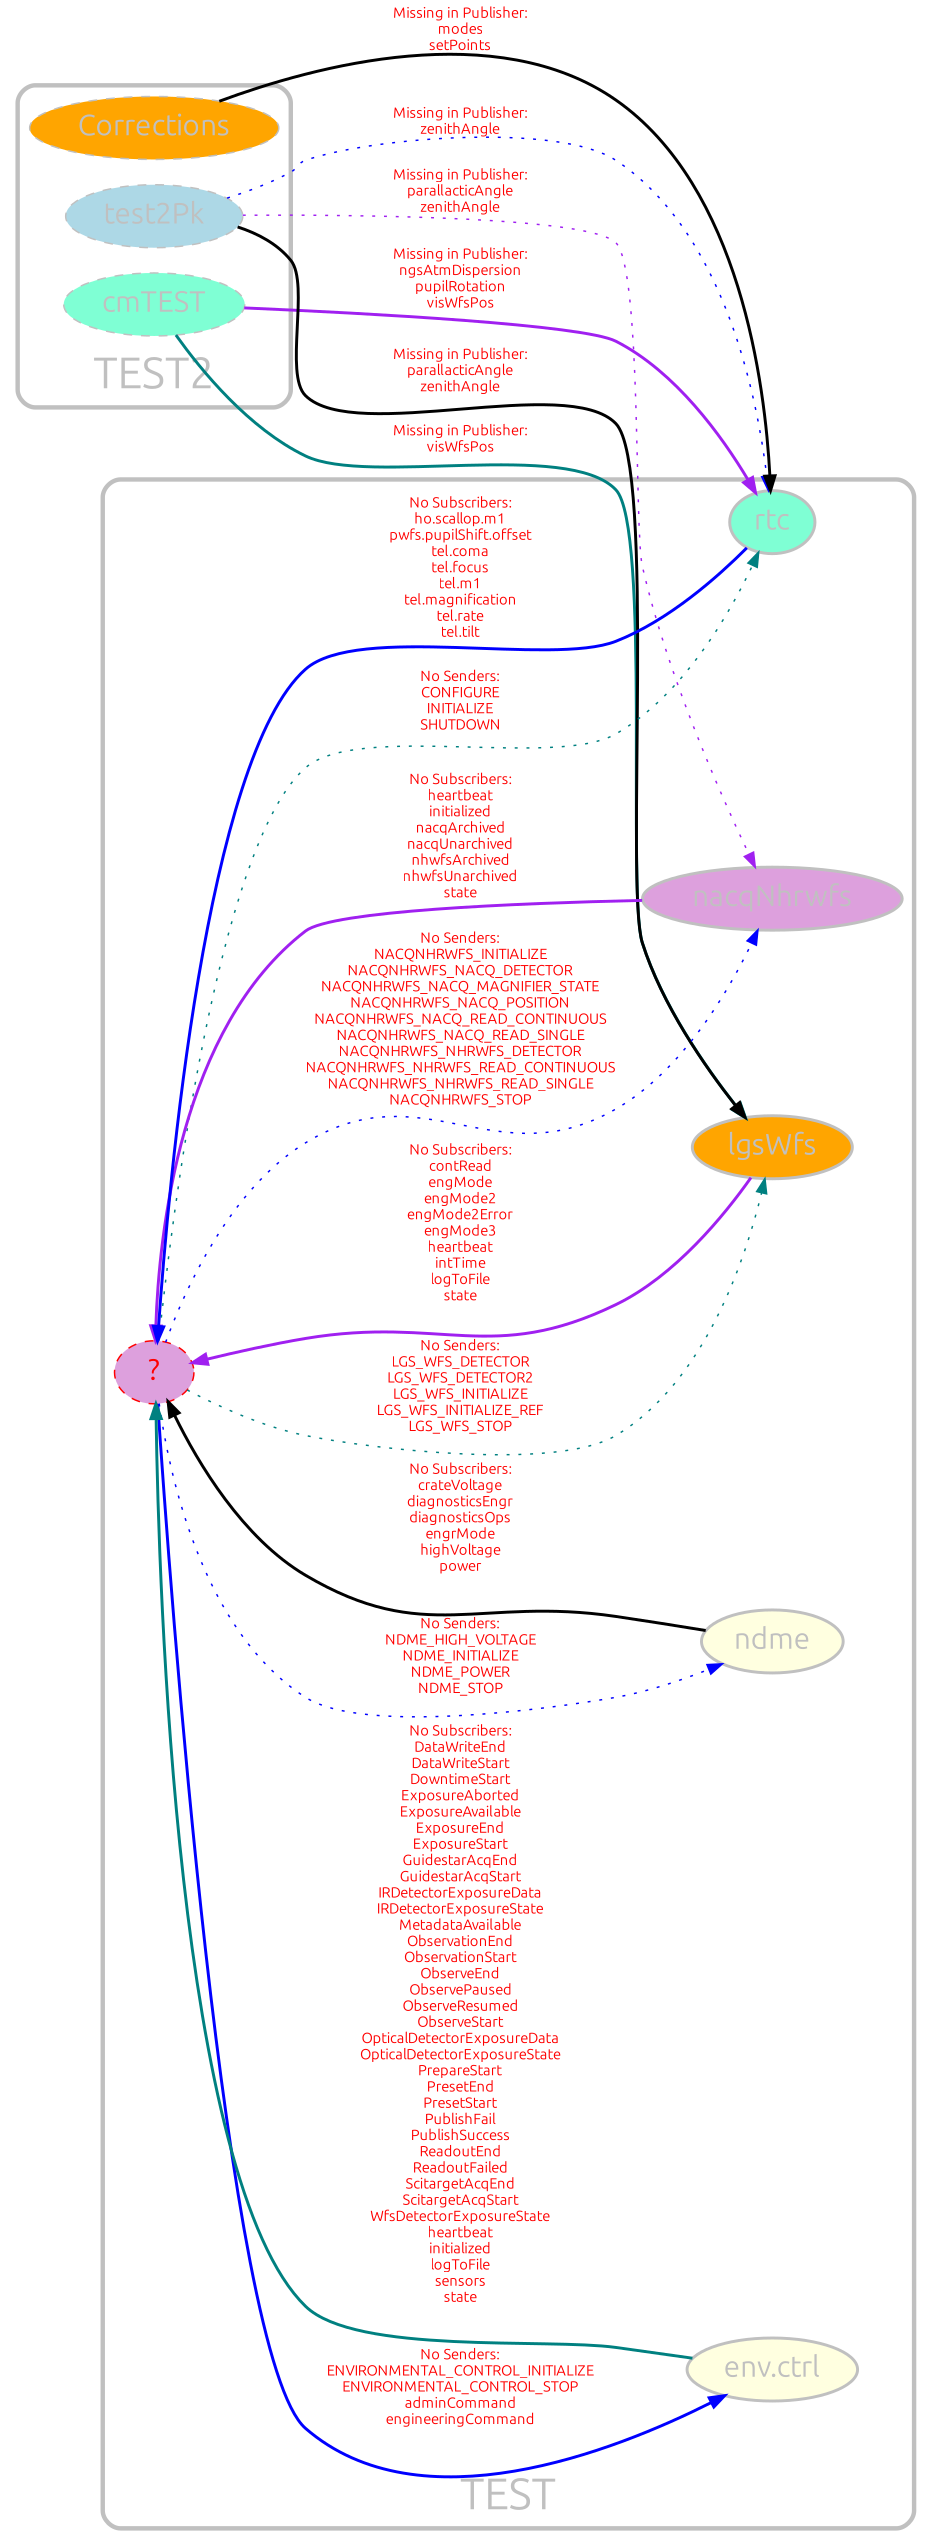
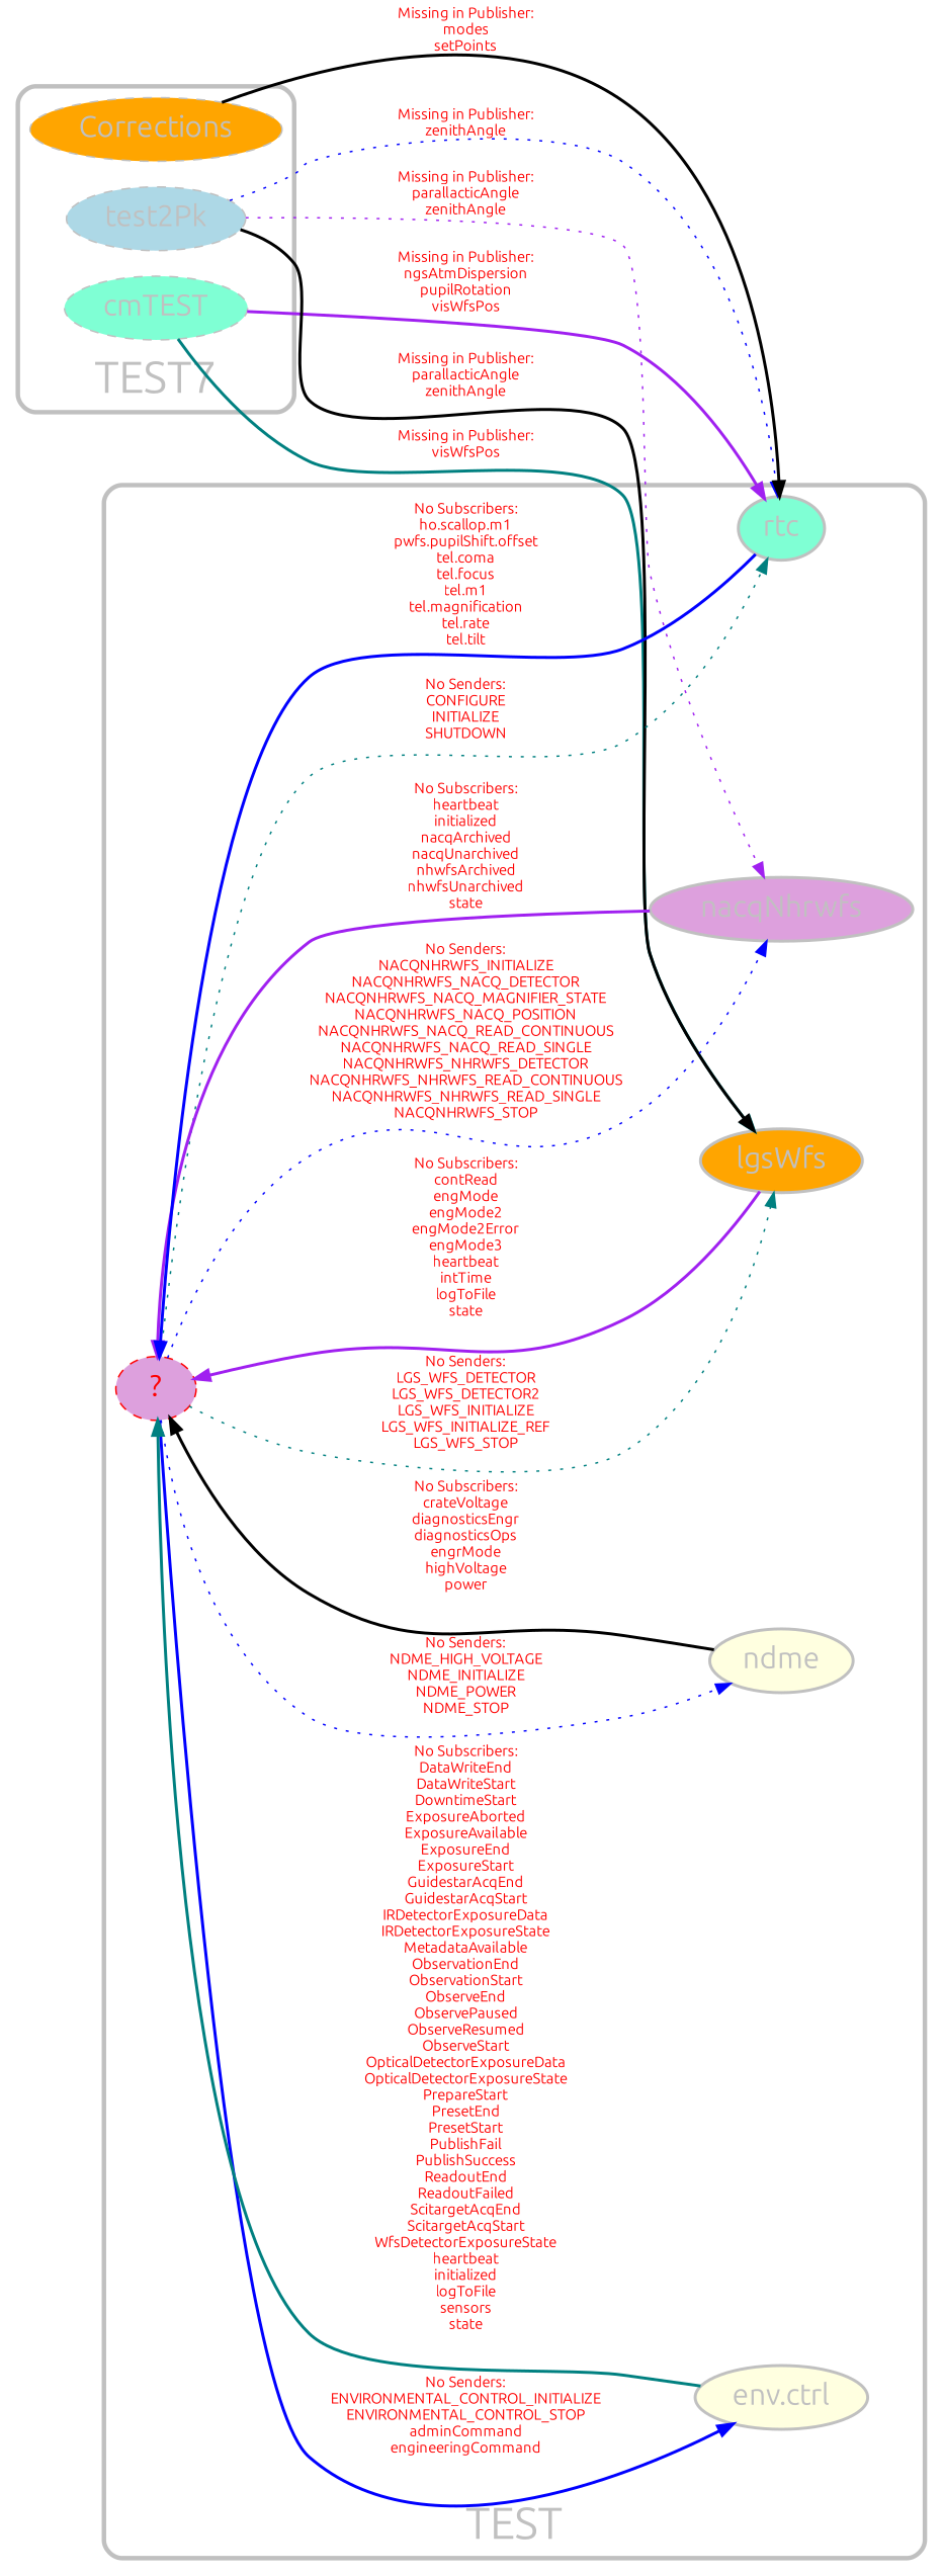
  digraph {
    splines=true
    rankdir=LR
    fontname=Ubuntu
    node [color=grey fontcolor=grey fontsize=20 style="bold,filled" fillcolor=aquamarine fontname=Ubuntu]
    edge [color=blue fontcolor=red fontsize=10 style=bold fontname=Ubuntu]
    n1 [label=cmTEST style="dashed,filled"]
    n2 [label=test2Pk style="dashed,filled" fillcolor=lightblue]
    n3 [label=Corrections style="dashed,filled" fillcolor=orange]
    n4 [color=red fontcolor=red label="?" style="dashed,filled" fillcolor=plum]
    n5 [label=lgsWfs fillcolor=orange]
    n6 [label=nacqNhrwfs fillcolor=plum]
    n7 [label="env.ctrl" fillcolor=lightyellow]
    n8 [label=ndme fillcolor=lightyellow]
    n9 [label=rtc]
    subgraph cluster_1 {
      color=grey
      fontcolor=grey
      fontsize=30
-     label=TEST2
+     label=TEST7
      labelloc=b
      penwidth=3
      style=rounded
      n1
      n2
      n3
    }
    subgraph cluster_2 {
      color=grey
      fontcolor=grey
      fontsize=30
      label=TEST
      labelloc=b
      penwidth=3
      style=rounded
      n4
      n5
      n6
      n7
      n8
      n9
    }
    n1 -> n5 [color=teal label="Missing in Publisher:\nvisWfsPos"]
    n1 -> n9 [color=purple label="Missing in Publisher:\nngsAtmDispersion\npupilRotation\nvisWfsPos"]
    n2 -> n5 [color=black label="Missing in Publisher:\nparallacticAngle\nzenithAngle"]
    n2 -> n6 [color=purple label="Missing in Publisher:\nparallacticAngle\nzenithAngle" style=dotted]
    n2 -> n9 [label="Missing in Publisher:\nzenithAngle" style=dotted]
    n3 -> n9 [color=black label="Missing in Publisher:\nmodes\nsetPoints"]
    n4 -> n5 [color=teal label="No Senders:\nLGS_WFS_DETECTOR\nLGS_WFS_DETECTOR2\nLGS_WFS_INITIALIZE\nLGS_WFS_INITIALIZE_REF\nLGS_WFS_STOP" style=dotted]
    n4 -> n6 [label="No Senders:\nNACQNHRWFS_INITIALIZE\nNACQNHRWFS_NACQ_DETECTOR\nNACQNHRWFS_NACQ_MAGNIFIER_STATE\nNACQNHRWFS_NACQ_POSITION\nNACQNHRWFS_NACQ_READ_CONTINUOUS\nNACQNHRWFS_NACQ_READ_SINGLE\nNACQNHRWFS_NHRWFS_DETECTOR\nNACQNHRWFS_NHRWFS_READ_CONTINUOUS\nNACQNHRWFS_NHRWFS_READ_SINGLE\nNACQNHRWFS_STOP" style=dotted]
    n4 -> n7 [label="No Senders:\nENVIRONMENTAL_CONTROL_INITIALIZE\nENVIRONMENTAL_CONTROL_STOP\nadminCommand\nengineeringCommand"]
    n4 -> n8 [label="No Senders:\nNDME_HIGH_VOLTAGE\nNDME_INITIALIZE\nNDME_POWER\nNDME_STOP" style=dotted]
    n4 -> n9 [color=teal label="No Senders:\nCONFIGURE\nINITIALIZE\nSHUTDOWN" style=dotted]
    n5 -> n4 [color=purple label="No Subscribers:\ncontRead\nengMode\nengMode2\nengMode2Error\nengMode3\nheartbeat\nintTime\nlogToFile\nstate"]
    n6 -> n4 [color=purple label="No Subscribers:\nheartbeat\ninitialized\nnacqArchived\nnacqUnarchived\nnhwfsArchived\nnhwfsUnarchived\nstate"]
    n7 -> n4 [color=teal label="No Subscribers:\nDataWriteEnd\nDataWriteStart\nDowntimeStart\nExposureAborted\nExposureAvailable\nExposureEnd\nExposureStart\nGuidestarAcqEnd\nGuidestarAcqStart\nIRDetectorExposureData\nIRDetectorExposureState\nMetadataAvailable\nObservationEnd\nObservationStart\nObserveEnd\nObservePaused\nObserveResumed\nObserveStart\nOpticalDetectorExposureData\nOpticalDetectorExposureState\nPrepareStart\nPresetEnd\nPresetStart\nPublishFail\nPublishSuccess\nReadoutEnd\nReadoutFailed\nScitargetAcqEnd\nScitargetAcqStart\nWfsDetectorExposureState\nheartbeat\ninitialized\nlogToFile\nsensors\nstate"]
    n8 -> n4 [color=black label="No Subscribers:\ncrateVoltage\ndiagnosticsEngr\ndiagnosticsOps\nengrMode\nhighVoltage\npower"]
    n9 -> n4 [label="No Subscribers:\nho.scallop.m1\npwfs.pupilShift.offset\ntel.coma\ntel.focus\ntel.m1\ntel.magnification\ntel.rate\ntel.tilt"]
  }
